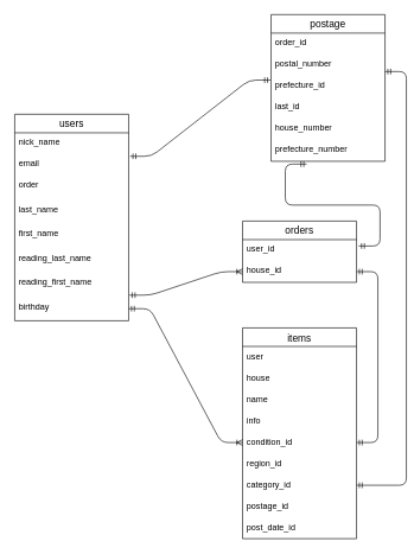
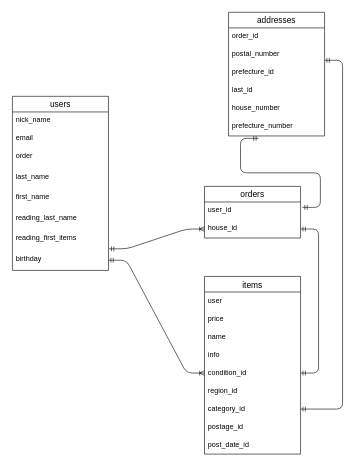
  <mxCell id="0" />
  <mxCell id="1" parent="0" />
  <mxCell id="2" value="users" style="swimlane;fontStyle=0;childLayout=stackLayout;horizontal=1;startSize=26;horizontalStack=0;resizeParent=1;resizeParentMax=0;resizeLast=0;collapsible=1;marginBottom=0;align=center;fontSize=14;" parent="1" vertex="1"><mxGeometry x="20" y="160" width="160" height="290" as="geometry"><mxRectangle x="130" y="280" width="70" height="26" as="alternateBounds" /></mxGeometry></mxCell>
  <mxCell id="3" value="nick_name" style="text;strokeColor=none;fillColor=none;spacingLeft=4;spacingRight=4;overflow=hidden;rotatable=0;points=[[0,0.5],[1,0.5]];portConstraint=eastwest;fontSize=12;" parent="2" vertex="1"><mxGeometry y="26" width="160" height="30" as="geometry" /></mxCell>
  <mxCell id="4" value="email" style="text;strokeColor=none;fillColor=none;spacingLeft=4;spacingRight=4;overflow=hidden;rotatable=0;points=[[0,0.5],[1,0.5]];portConstraint=eastwest;fontSize=12;" parent="2" vertex="1"><mxGeometry y="56" width="160" height="30" as="geometry" /></mxCell>
  <mxCell id="5" value="order" style="text;strokeColor=none;fillColor=none;spacingLeft=4;spacingRight=4;overflow=hidden;rotatable=0;points=[[0,0.5],[1,0.5]];portConstraint=eastwest;fontSize=12;" parent="2" vertex="1"><mxGeometry y="86" width="160" height="34" as="geometry" /></mxCell>
  <mxCell id="6" value="last_name" style="text;strokeColor=none;fillColor=none;spacingLeft=4;spacingRight=4;overflow=hidden;rotatable=0;points=[[0,0.5],[1,0.5]];portConstraint=eastwest;fontSize=12;" parent="2" vertex="1"><mxGeometry y="120" width="160" height="34" as="geometry" /></mxCell>
  <mxCell id="7" value="first_name" style="text;strokeColor=none;fillColor=none;spacingLeft=4;spacingRight=4;overflow=hidden;rotatable=0;points=[[0,0.5],[1,0.5]];portConstraint=eastwest;fontSize=12;" parent="2" vertex="1"><mxGeometry y="154" width="160" height="34" as="geometry" /></mxCell>
  <mxCell id="8" value="reading_last_name" style="text;strokeColor=none;fillColor=none;spacingLeft=4;spacingRight=4;overflow=hidden;rotatable=0;points=[[0,0.5],[1,0.5]];portConstraint=eastwest;fontSize=12;" parent="2" vertex="1"><mxGeometry y="188" width="160" height="34" as="geometry" /></mxCell>
- <mxCell id="9" value="reading_first_name" style="text;strokeColor=none;fillColor=none;spacingLeft=4;spacingRight=4;overflow=hidden;rotatable=0;points=[[0,0.5],[1,0.5]];portConstraint=eastwest;fontSize=12;" parent="2" vertex="1"><mxGeometry y="222" width="160" height="34" as="geometry" /></mxCell>
+ <mxCell id="9" value="reading_first_items" style="text;strokeColor=none;fillColor=none;spacingLeft=4;spacingRight=4;overflow=hidden;rotatable=0;points=[[0,0.5],[1,0.5]];portConstraint=eastwest;fontSize=12;" parent="2" vertex="1"><mxGeometry y="222" width="160" height="34" as="geometry" /></mxCell>
  <mxCell id="10" value="birthday" style="text;strokeColor=none;fillColor=none;spacingLeft=4;spacingRight=4;overflow=hidden;rotatable=0;points=[[0,0.5],[1,0.5]];portConstraint=eastwest;fontSize=12;" parent="2" vertex="1"><mxGeometry y="256" width="160" height="34" as="geometry" /></mxCell>
  <mxCell id="11" value="items" style="swimlane;fontStyle=0;childLayout=stackLayout;horizontal=1;startSize=26;horizontalStack=0;resizeParent=1;resizeParentMax=0;resizeLast=0;collapsible=1;marginBottom=0;align=center;fontSize=14;" parent="1" vertex="1"><mxGeometry x="340" y="460" width="160" height="296" as="geometry" /></mxCell>
  <mxCell id="12" value="user" style="text;strokeColor=none;fillColor=none;spacingLeft=4;spacingRight=4;overflow=hidden;rotatable=0;points=[[0,0.5],[1,0.5]];portConstraint=eastwest;fontSize=12;" parent="11" vertex="1"><mxGeometry y="26" width="160" height="30" as="geometry" /></mxCell>
- <mxCell id="13" value="house" style="text;strokeColor=none;fillColor=none;spacingLeft=4;spacingRight=4;overflow=hidden;rotatable=0;points=[[0,0.5],[1,0.5]];portConstraint=eastwest;fontSize=12;" parent="11" vertex="1"><mxGeometry y="56" width="160" height="30" as="geometry" /></mxCell>
+ <mxCell id="13" value="price" style="text;strokeColor=none;fillColor=none;spacingLeft=4;spacingRight=4;overflow=hidden;rotatable=0;points=[[0,0.5],[1,0.5]];portConstraint=eastwest;fontSize=12;" parent="11" vertex="1"><mxGeometry y="56" width="160" height="30" as="geometry" /></mxCell>
  <mxCell id="14" value="name" style="text;strokeColor=none;fillColor=none;spacingLeft=4;spacingRight=4;overflow=hidden;rotatable=0;points=[[0,0.5],[1,0.5]];portConstraint=eastwest;fontSize=12;" parent="11" vertex="1"><mxGeometry y="86" width="160" height="30" as="geometry" /></mxCell>
  <mxCell id="15" value="info" style="text;strokeColor=none;fillColor=none;spacingLeft=4;spacingRight=4;overflow=hidden;rotatable=0;points=[[0,0.5],[1,0.5]];portConstraint=eastwest;fontSize=12;" parent="11" vertex="1"><mxGeometry y="116" width="160" height="30" as="geometry" /></mxCell>
  <mxCell id="16" value="condition_id&#10;" style="text;strokeColor=none;fillColor=none;spacingLeft=4;spacingRight=4;overflow=hidden;rotatable=0;points=[[0,0.5],[1,0.5]];portConstraint=eastwest;fontSize=12;" parent="11" vertex="1"><mxGeometry y="146" width="160" height="30" as="geometry" /></mxCell>
  <mxCell id="17" value="region_id" style="text;strokeColor=none;fillColor=none;spacingLeft=4;spacingRight=4;overflow=hidden;rotatable=0;points=[[0,0.5],[1,0.5]];portConstraint=eastwest;fontSize=12;" parent="11" vertex="1"><mxGeometry y="176" width="160" height="30" as="geometry" /></mxCell>
  <mxCell id="18" value="category_id" style="text;strokeColor=none;fillColor=none;spacingLeft=4;spacingRight=4;overflow=hidden;rotatable=0;points=[[0,0.5],[1,0.5]];portConstraint=eastwest;fontSize=12;" parent="11" vertex="1"><mxGeometry y="206" width="160" height="30" as="geometry" /></mxCell>
  <mxCell id="19" value="postage_id" style="text;strokeColor=none;fillColor=none;spacingLeft=4;spacingRight=4;overflow=hidden;rotatable=0;points=[[0,0.5],[1,0.5]];portConstraint=eastwest;fontSize=12;" parent="11" vertex="1"><mxGeometry y="236" width="160" height="30" as="geometry" /></mxCell>
  <mxCell id="20" value="post_date_id" style="text;strokeColor=none;fillColor=none;spacingLeft=4;spacingRight=4;overflow=hidden;rotatable=0;points=[[0,0.5],[1,0.5]];portConstraint=eastwest;fontSize=12;" parent="11" vertex="1"><mxGeometry y="266" width="160" height="30" as="geometry" /></mxCell>
- <mxCell id="21" value="postage" style="swimlane;fontStyle=0;childLayout=stackLayout;horizontal=1;startSize=26;horizontalStack=0;resizeParent=1;resizeParentMax=0;resizeLast=0;collapsible=1;marginBottom=0;align=center;fontSize=14;" parent="1" vertex="1"><mxGeometry x="380" y="20" width="160" height="206" as="geometry"><mxRectangle x="520" y="570" width="100" height="26" as="alternateBounds" /></mxGeometry></mxCell>
+ <mxCell id="21" value="addresses" style="swimlane;fontStyle=0;childLayout=stackLayout;horizontal=1;startSize=26;horizontalStack=0;resizeParent=1;resizeParentMax=0;resizeLast=0;collapsible=1;marginBottom=0;align=center;fontSize=14;" parent="1" vertex="1"><mxGeometry x="380" y="20" width="160" height="206" as="geometry"><mxRectangle x="520" y="570" width="100" height="26" as="alternateBounds" /></mxGeometry></mxCell>
  <mxCell id="22" value="order_id" style="text;strokeColor=none;fillColor=none;spacingLeft=4;spacingRight=4;overflow=hidden;rotatable=0;points=[[0,0.5],[1,0.5]];portConstraint=eastwest;fontSize=12;" parent="21" vertex="1"><mxGeometry y="26" width="160" height="30" as="geometry" /></mxCell>
  <mxCell id="23" value="postal_number" style="text;strokeColor=none;fillColor=none;spacingLeft=4;spacingRight=4;overflow=hidden;rotatable=0;points=[[0,0.5],[1,0.5]];portConstraint=eastwest;fontSize=12;" parent="21" vertex="1"><mxGeometry y="56" width="160" height="30" as="geometry" /></mxCell>
  <mxCell id="24" value="prefecture_id" style="text;strokeColor=none;fillColor=none;spacingLeft=4;spacingRight=4;overflow=hidden;rotatable=0;points=[[0,0.5],[1,0.5]];portConstraint=eastwest;fontSize=12;" parent="21" vertex="1"><mxGeometry y="86" width="160" height="30" as="geometry" /></mxCell>
  <mxCell id="25" value="last_id" style="text;strokeColor=none;fillColor=none;spacingLeft=4;spacingRight=4;overflow=hidden;rotatable=0;points=[[0,0.5],[1,0.5]];portConstraint=eastwest;fontSize=12;" parent="21" vertex="1"><mxGeometry y="116" width="160" height="30" as="geometry" /></mxCell>
  <mxCell id="26" value="house_number" style="text;strokeColor=none;fillColor=none;spacingLeft=4;spacingRight=4;overflow=hidden;rotatable=0;points=[[0,0.5],[1,0.5]];portConstraint=eastwest;fontSize=12;" parent="21" vertex="1"><mxGeometry y="146" width="160" height="30" as="geometry" /></mxCell>
  <mxCell id="27" value="prefecture_number" style="text;strokeColor=none;fillColor=none;spacingLeft=4;spacingRight=4;overflow=hidden;rotatable=0;points=[[0,0.5],[1,0.5]];portConstraint=eastwest;fontSize=12;" parent="21" vertex="1"><mxGeometry y="176" width="160" height="30" as="geometry" /></mxCell>
  <mxCell id="28" value="orders" style="swimlane;fontStyle=0;childLayout=stackLayout;horizontal=1;startSize=26;horizontalStack=0;resizeParent=1;resizeParentMax=0;resizeLast=0;collapsible=1;marginBottom=0;align=center;fontSize=14;" parent="1" vertex="1"><mxGeometry x="340" y="310" width="160" height="86" as="geometry" /></mxCell>
  <mxCell id="29" value="user_id" style="text;strokeColor=none;fillColor=none;spacingLeft=4;spacingRight=4;overflow=hidden;rotatable=0;points=[[0,0.5],[1,0.5]];portConstraint=eastwest;fontSize=12;" parent="28" vertex="1"><mxGeometry y="26" width="160" height="30" as="geometry" /></mxCell>
  <mxCell id="30" value="house_id" style="text;strokeColor=none;fillColor=none;spacingLeft=4;spacingRight=4;overflow=hidden;rotatable=0;points=[[0,0.5],[1,0.5]];portConstraint=eastwest;fontSize=12;" parent="28" vertex="1"><mxGeometry y="56" width="160" height="30" as="geometry" /></mxCell>
  <mxCell id="31" value="" style="edgeStyle=entityRelationEdgeStyle;fontSize=12;html=1;endArrow=ERoneToMany;startArrow=ERmandOne;exitX=1.006;exitY=-0.059;exitDx=0;exitDy=0;exitPerimeter=0;entryX=0;entryY=0.5;entryDx=0;entryDy=0;" parent="1" source="10" target="30" edge="1"><mxGeometry width="100" height="100" relative="1" as="geometry"><mxPoint x="220" y="430" as="sourcePoint" /><mxPoint x="340" y="570" as="targetPoint" /></mxGeometry></mxCell>
  <mxCell id="32" value="" style="edgeStyle=entityRelationEdgeStyle;fontSize=12;html=1;endArrow=ERmandOne;startArrow=ERmandOne;exitX=1;exitY=0.5;exitDx=0;exitDy=0;entryX=1;entryY=0.5;entryDx=0;entryDy=0;" parent="1" source="16" target="30" edge="1"><mxGeometry width="100" height="100" relative="1" as="geometry"><mxPoint x="290" y="430" as="sourcePoint" /><mxPoint x="345" y="586" as="targetPoint" /></mxGeometry></mxCell>
- <mxCell id="33" value="" style="edgeStyle=entityRelationEdgeStyle;fontSize=12;html=1;endArrow=ERmandOne;startArrow=ERmandOne;exitX=1.013;exitY=0.1;exitDx=0;exitDy=0;exitPerimeter=0;entryX=-0.006;entryY=0.2;entryDx=0;entryDy=0;entryPerimeter=0;" parent="1" source="4" target="24" edge="1"><mxGeometry width="100" height="100" relative="1" as="geometry"><mxPoint x="290" y="430" as="sourcePoint" /><mxPoint x="390" y="330" as="targetPoint" /></mxGeometry></mxCell>
  <mxCell id="34" value="" style="edgeStyle=entityRelationEdgeStyle;fontSize=12;html=1;endArrow=ERmandOne;startArrow=ERmandOne;entryX=1;entryY=0.5;entryDx=0;entryDy=0;" parent="1" target="18" edge="1"><mxGeometry width="100" height="100" relative="1" as="geometry"><mxPoint x="540" y="100" as="sourcePoint" /><mxPoint x="640" y="620" as="targetPoint" /></mxGeometry></mxCell>
  <mxCell id="35" value="" style="edgeStyle=entityRelationEdgeStyle;fontSize=12;html=1;endArrow=ERoneToMany;startArrow=ERmandOne;entryX=0;entryY=0.5;entryDx=0;entryDy=0;exitX=1;exitY=0.5;exitDx=0;exitDy=0;" parent="1" source="10" target="16" edge="1"><mxGeometry width="100" height="100" relative="1" as="geometry"><mxPoint x="150" y="310" as="sourcePoint" /><mxPoint x="330" y="650" as="targetPoint" /></mxGeometry></mxCell>
  <mxCell id="36" value="" style="edgeStyle=entityRelationEdgeStyle;fontSize=12;html=1;endArrow=ERmandOne;startArrow=ERmandOne;exitX=1.019;exitY=0.3;exitDx=0;exitDy=0;exitPerimeter=0;" parent="1" source="29" edge="1"><mxGeometry width="100" height="100" relative="1" as="geometry"><mxPoint x="450" y="300" as="sourcePoint" /><mxPoint x="430" y="230" as="targetPoint" /></mxGeometry></mxCell>
